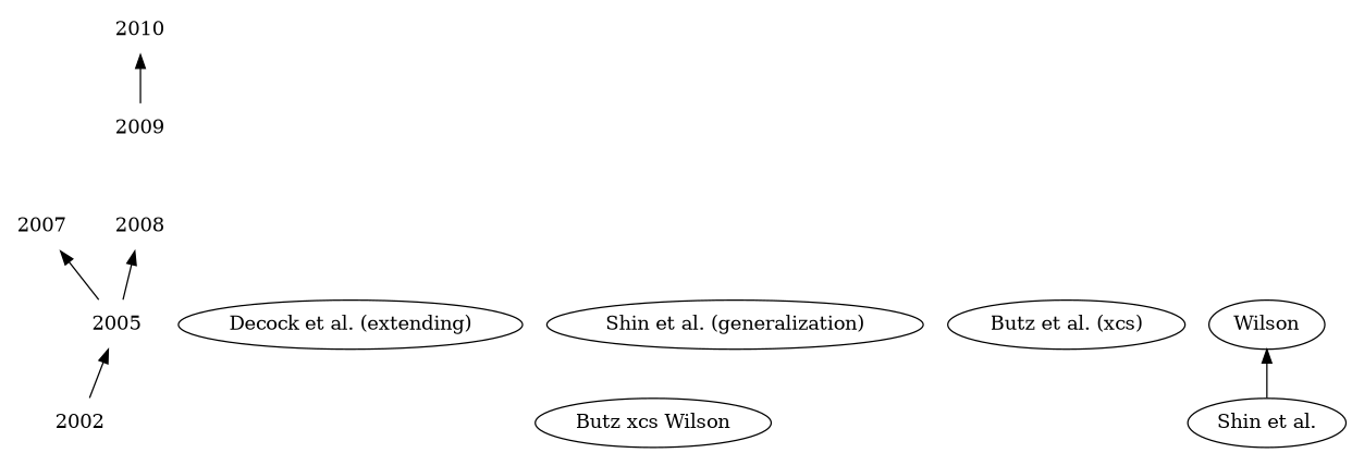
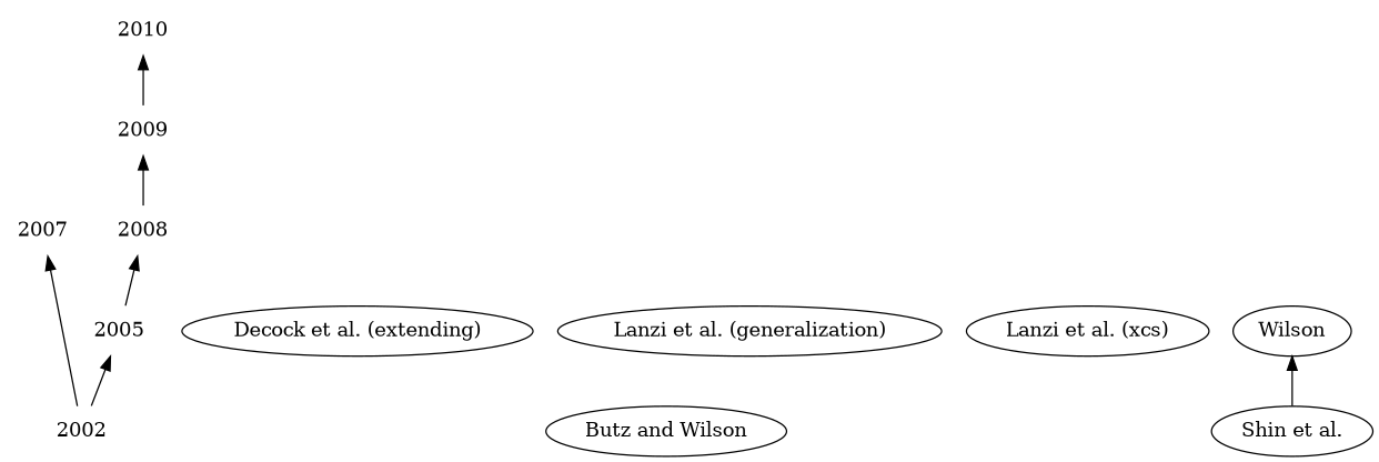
  digraph {
    rankdir=BT
    rankstep=0.75
    2002 [shape=plaintext]
    2005 [shape=plaintext]
    2007 [shape=plaintext]
    2008 [shape=plaintext]
    2009 [shape=plaintext]
    2010 [shape=plaintext]
-   "Butz and Wilson" [label="Butz xcs Wilson"]
+   "Butz and Wilson"
    n8 [label="Decock et al. (extending)"]
-   "Lanzi et al. (generalization)" [label="Shin et al. (generalization)"]
-   "Lanzi et al. (xcs)" [label="Butz et al. (xcs)"]
+   "Lanzi et al. (generalization)"
+   "Lanzi et al. (xcs)"
    n11 [label=Wilson]
    "Shin et al."
    subgraph sub_1 {
      2002
      2005
      2007
      2008
      2009
      2010
    }
    subgraph sub_2 {
      rank=same
      2002
      "Butz and Wilson"
    }
    subgraph sub_3 {
      rank=same
      2005
      n8
      "Lanzi et al. (generalization)"
      "Lanzi et al. (xcs)"
    }
    subgraph sub_4 {
      rank=same
      2008
    }
    subgraph sub_5 {
      rank=same
      2009
    }
    subgraph sub_6 {
      rank=same
      2010
    }
    2002 -> 2005
-   2005 -> 2007
+   2002 -> 2007
    2005 -> 2008
+   2008 -> 2009
    2009 -> 2010
    "Shin et al." -> n11
  }
